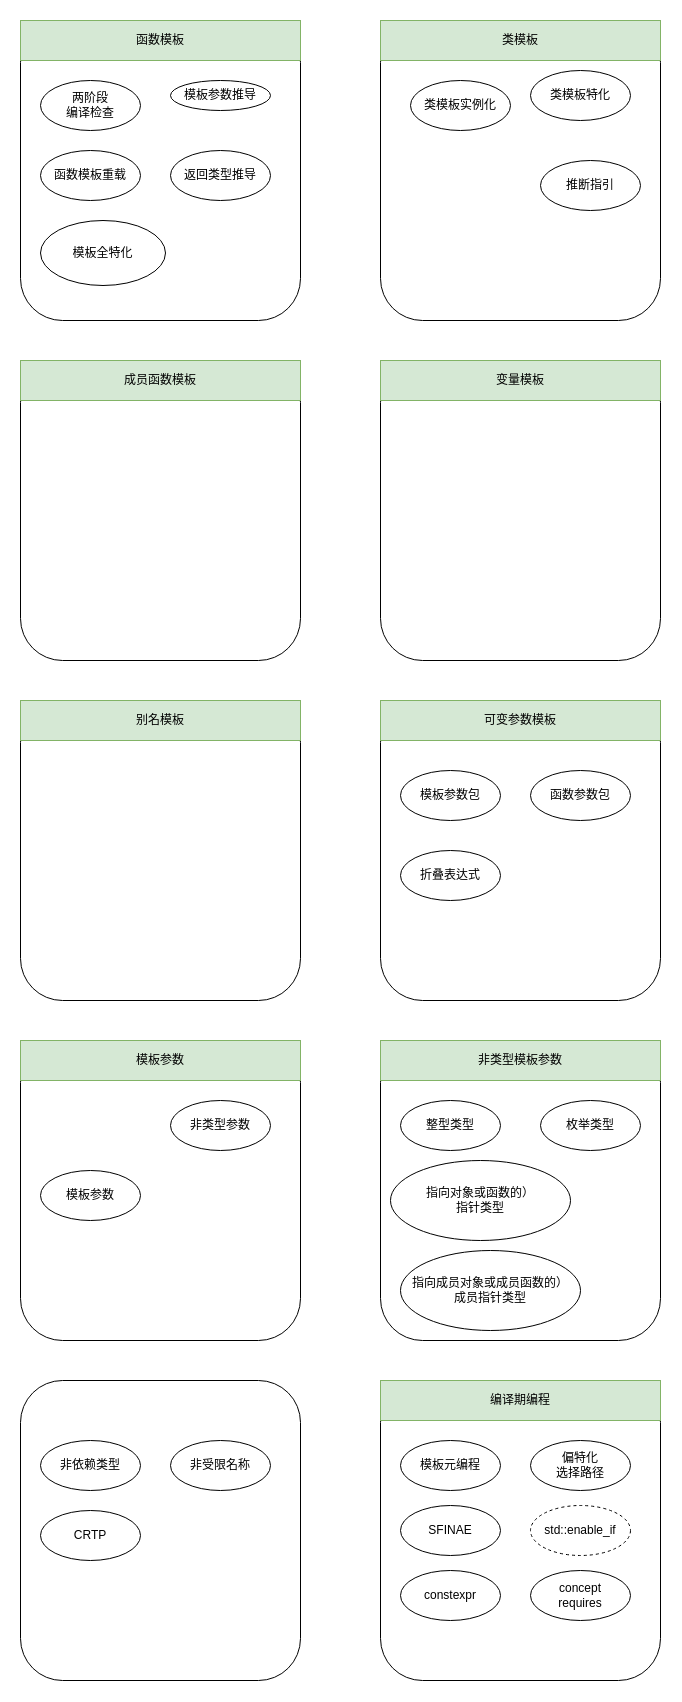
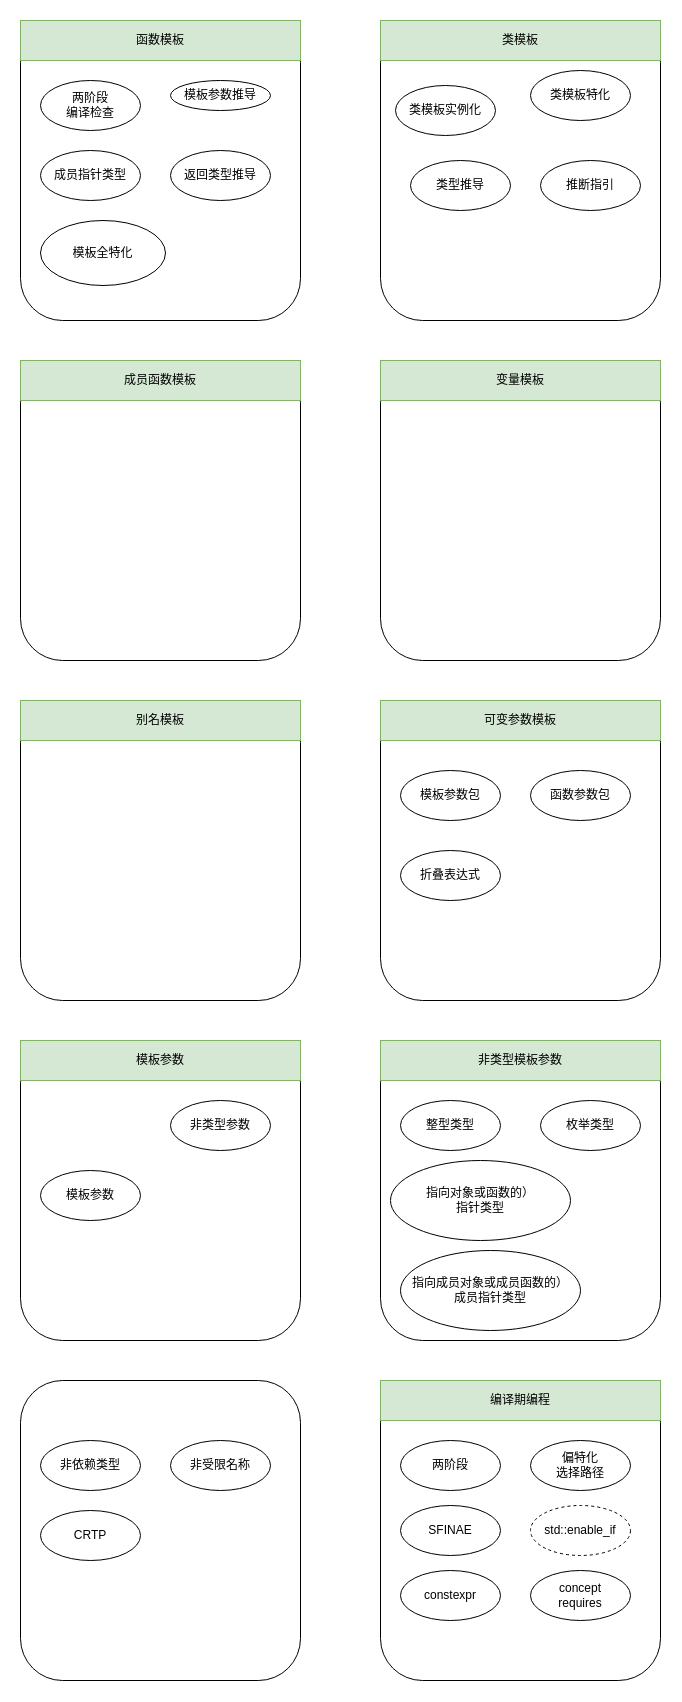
  <mxCell id="0" />
  <mxCell id="1" parent="0" />
  <mxCell id="2" value="" style="rounded=1;whiteSpace=wrap;html=1;" parent="1" vertex="1"><mxGeometry x="20" y="20" width="280" height="300" as="geometry" /></mxCell>
  <mxCell id="3" value="函数模板" style="rounded=0;whiteSpace=wrap;html=1;fillColor=#d5e8d4;strokeColor=#82b366;" parent="1" vertex="1"><mxGeometry x="20" y="20" width="280" height="40" as="geometry" /></mxCell>
  <mxCell id="4" value="" style="rounded=1;whiteSpace=wrap;html=1;" parent="1" vertex="1"><mxGeometry x="380" y="20" width="280" height="300" as="geometry" /></mxCell>
  <mxCell id="5" value="类模板" style="rounded=0;whiteSpace=wrap;html=1;fillColor=#d5e8d4;strokeColor=#82b366;" parent="1" vertex="1"><mxGeometry x="380" y="20" width="280" height="40" as="geometry" /></mxCell>
  <mxCell id="6" value="" style="rounded=1;whiteSpace=wrap;html=1;" parent="1" vertex="1"><mxGeometry x="20" y="360" width="280" height="300" as="geometry" /></mxCell>
  <mxCell id="7" value="成员函数模板" style="rounded=0;whiteSpace=wrap;html=1;fillColor=#d5e8d4;strokeColor=#82b366;" parent="1" vertex="1"><mxGeometry x="20" y="360" width="280" height="40" as="geometry" /></mxCell>
  <mxCell id="8" value="" style="rounded=1;whiteSpace=wrap;html=1;" parent="1" vertex="1"><mxGeometry x="380" y="360" width="280" height="300" as="geometry" /></mxCell>
  <mxCell id="9" value="变量模板" style="rounded=0;whiteSpace=wrap;html=1;fillColor=#d5e8d4;strokeColor=#82b366;" parent="1" vertex="1"><mxGeometry x="380" y="360" width="280" height="40" as="geometry" /></mxCell>
  <mxCell id="10" value="" style="rounded=1;whiteSpace=wrap;html=1;" parent="1" vertex="1"><mxGeometry x="20" y="700" width="280" height="300" as="geometry" /></mxCell>
  <mxCell id="11" value="别名模板" style="rounded=0;whiteSpace=wrap;html=1;fillColor=#d5e8d4;strokeColor=#82b366;" parent="1" vertex="1"><mxGeometry x="20" y="700" width="280" height="40" as="geometry" /></mxCell>
  <mxCell id="12" value="" style="rounded=1;whiteSpace=wrap;html=1;" parent="1" vertex="1"><mxGeometry x="380" y="700" width="280" height="300" as="geometry" /></mxCell>
  <mxCell id="13" value="可变参数模板" style="rounded=0;whiteSpace=wrap;html=1;fillColor=#d5e8d4;strokeColor=#82b366;" parent="1" vertex="1"><mxGeometry x="380" y="700" width="280" height="40" as="geometry" /></mxCell>
  <mxCell id="14" value="" style="rounded=1;whiteSpace=wrap;html=1;" parent="1" vertex="1"><mxGeometry x="20" y="1040" width="280" height="300" as="geometry" /></mxCell>
  <mxCell id="15" value="模板参数" style="rounded=0;whiteSpace=wrap;html=1;fillColor=#d5e8d4;strokeColor=#82b366;" parent="1" vertex="1"><mxGeometry x="20" y="1040" width="280" height="40" as="geometry" /></mxCell>
  <mxCell id="16" value="" style="rounded=1;whiteSpace=wrap;html=1;" parent="1" vertex="1"><mxGeometry x="380" y="1040" width="280" height="300" as="geometry" /></mxCell>
  <mxCell id="17" value="非类型模板参数" style="rounded=0;whiteSpace=wrap;html=1;fillColor=#d5e8d4;strokeColor=#82b366;" parent="1" vertex="1"><mxGeometry x="380" y="1040" width="280" height="40" as="geometry" /></mxCell>
  <mxCell id="18" value="" style="rounded=1;whiteSpace=wrap;html=1;" parent="1" vertex="1"><mxGeometry x="380" y="1380" width="280" height="300" as="geometry" /></mxCell>
  <mxCell id="19" value="编译期编程" style="rounded=0;whiteSpace=wrap;html=1;fillColor=#d5e8d4;strokeColor=#82b366;" parent="1" vertex="1"><mxGeometry x="380" y="1380" width="280" height="40" as="geometry" /></mxCell>
- <mxCell id="20" value="模板元编程" style="ellipse;whiteSpace=wrap;html=1;" vertex="1" parent="1"><mxGeometry x="400" y="1440" width="100" height="50" as="geometry" /></mxCell>
+ <mxCell id="20" value="两阶段" style="ellipse;whiteSpace=wrap;html=1;" vertex="1" parent="1"><mxGeometry x="400" y="1440" width="100" height="50" as="geometry" /></mxCell>
  <mxCell id="21" value="偏特化&lt;br&gt;选择路径" style="ellipse;whiteSpace=wrap;html=1;" vertex="1" parent="1"><mxGeometry x="530" y="1440" width="100" height="50" as="geometry" /></mxCell>
  <mxCell id="22" value="constexpr" style="ellipse;whiteSpace=wrap;html=1;" vertex="1" parent="1"><mxGeometry x="400" y="1570" width="100" height="50" as="geometry" /></mxCell>
  <mxCell id="23" value="SFINAE" style="ellipse;whiteSpace=wrap;html=1;" vertex="1" parent="1"><mxGeometry x="400" y="1505" width="100" height="50" as="geometry" /></mxCell>
  <mxCell id="24" value="std::enable_if" style="ellipse;whiteSpace=wrap;html=1;dashed=1;" vertex="1" parent="1"><mxGeometry x="530" y="1505" width="100" height="50" as="geometry" /></mxCell>
  <mxCell id="25" value="concept&lt;br&gt;requires" style="ellipse;whiteSpace=wrap;html=1;" vertex="1" parent="1"><mxGeometry x="530" y="1570" width="100" height="50" as="geometry" /></mxCell>
  <mxCell id="26" value="&lt;div&gt;整型类型&lt;/div&gt;" style="ellipse;whiteSpace=wrap;html=1;" vertex="1" parent="1"><mxGeometry x="400" y="1100" width="100" height="50" as="geometry" /></mxCell>
  <mxCell id="27" value="枚举类型" style="ellipse;whiteSpace=wrap;html=1;" vertex="1" parent="1"><mxGeometry x="540" y="1100" width="100" height="50" as="geometry" /></mxCell>
  <mxCell id="28" value="指向对象或函数的）&lt;br&gt;指针类型" style="ellipse;whiteSpace=wrap;html=1;" vertex="1" parent="1"><mxGeometry x="390" y="1160" width="180" height="80" as="geometry" /></mxCell>
  <mxCell id="29" value="模板参数包" style="ellipse;whiteSpace=wrap;html=1;" vertex="1" parent="1"><mxGeometry x="400" y="770" width="100" height="50" as="geometry" /></mxCell>
  <mxCell id="30" value="函数参数包" style="ellipse;whiteSpace=wrap;html=1;" vertex="1" parent="1"><mxGeometry x="530" y="770" width="100" height="50" as="geometry" /></mxCell>
  <mxCell id="31" value="折叠表达式" style="ellipse;whiteSpace=wrap;html=1;" vertex="1" parent="1"><mxGeometry x="400" y="850" width="100" height="50" as="geometry" /></mxCell>
  <mxCell id="32" value="两阶段&lt;br&gt;编译检查" style="ellipse;whiteSpace=wrap;html=1;" vertex="1" parent="1"><mxGeometry x="40" y="80" width="100" height="50" as="geometry" /></mxCell>
  <mxCell id="33" value="模板参数推导" style="ellipse;whiteSpace=wrap;html=1;" vertex="1" parent="1"><mxGeometry x="170" y="80" width="100" height="30" as="geometry" /></mxCell>
- <mxCell id="34" value="函数模板重载" style="ellipse;whiteSpace=wrap;html=1;" vertex="1" parent="1"><mxGeometry x="40" y="150" width="100" height="50" as="geometry" /></mxCell>
+ <mxCell id="34" value="成员指针类型" style="ellipse;whiteSpace=wrap;html=1;" vertex="1" parent="1"><mxGeometry x="40" y="150" width="100" height="50" as="geometry" /></mxCell>
  <mxCell id="35" value="返回类型推导" style="ellipse;whiteSpace=wrap;html=1;" vertex="1" parent="1"><mxGeometry x="170" y="150" width="100" height="50" as="geometry" /></mxCell>
  <mxCell id="36" value="模板全特化" style="ellipse;whiteSpace=wrap;html=1;" vertex="1" parent="1"><mxGeometry x="40" y="220" width="125" height="65" as="geometry" /></mxCell>
- <mxCell id="37" value="类模板实例化" style="ellipse;whiteSpace=wrap;html=1;" vertex="1" parent="1"><mxGeometry x="410" y="80" width="100" height="50" as="geometry" /></mxCell>
+ <mxCell id="37" value="类模板实例化" style="ellipse;whiteSpace=wrap;html=1;" vertex="1" parent="1"><mxGeometry x="395" y="85" width="100" height="50" as="geometry" /></mxCell>
  <mxCell id="38" value="类模板特化" style="ellipse;whiteSpace=wrap;html=1;" vertex="1" parent="1"><mxGeometry x="530" y="70" width="100" height="50" as="geometry" /></mxCell>
+ <mxCell id="39" value="类型推导" style="ellipse;whiteSpace=wrap;html=1;" vertex="1" parent="1"><mxGeometry x="410" y="160" width="100" height="50" as="geometry" /></mxCell>
  <mxCell id="40" value="推断指引" style="ellipse;whiteSpace=wrap;html=1;" vertex="1" parent="1"><mxGeometry x="540" y="160" width="100" height="50" as="geometry" /></mxCell>
  <mxCell id="41" value="" style="rounded=1;whiteSpace=wrap;html=1;" vertex="1" parent="1"><mxGeometry x="20" y="1380" width="280" height="300" as="geometry" /></mxCell>
  <mxCell id="42" value="非依赖类型" style="ellipse;whiteSpace=wrap;html=1;" vertex="1" parent="1"><mxGeometry x="40" y="1440" width="100" height="50" as="geometry" /></mxCell>
  <mxCell id="43" value="非受限名称" style="ellipse;whiteSpace=wrap;html=1;" vertex="1" parent="1"><mxGeometry x="170" y="1440" width="100" height="50" as="geometry" /></mxCell>
  <mxCell id="44" value="CRTP" style="ellipse;whiteSpace=wrap;html=1;" vertex="1" parent="1"><mxGeometry x="40" y="1510" width="100" height="50" as="geometry" /></mxCell>
  <mxCell id="45" value="&lt;div&gt;非类型参数&lt;/div&gt;" style="ellipse;whiteSpace=wrap;html=1;" vertex="1" parent="1"><mxGeometry x="170" y="1100" width="100" height="50" as="geometry" /></mxCell>
  <mxCell id="46" value="&lt;div&gt;模板参数&lt;/div&gt;" style="ellipse;whiteSpace=wrap;html=1;" vertex="1" parent="1"><mxGeometry x="40" y="1170" width="100" height="50" as="geometry" /></mxCell>
  <mxCell id="47" value="指向成员对象或成员函数的）&lt;br&gt;成员指针类型" style="ellipse;whiteSpace=wrap;html=1;" vertex="1" parent="1"><mxGeometry x="400" y="1250" width="180" height="80" as="geometry" /></mxCell>
